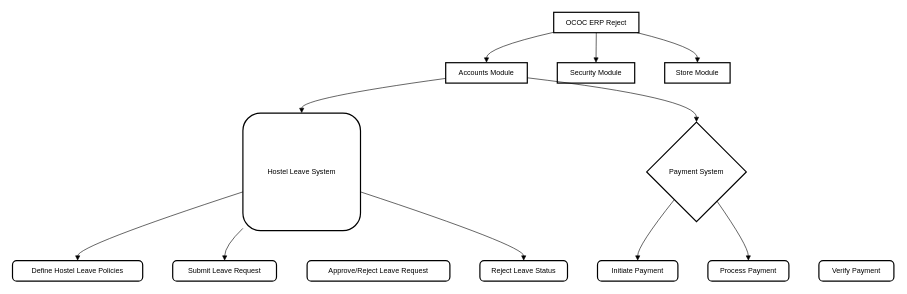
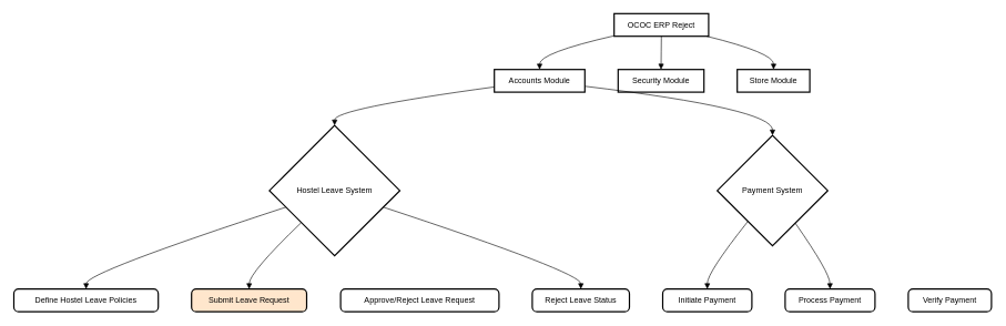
  <mxCell id="0" />
  <mxCell id="1" parent="0" />
  <mxCell id="2" value="OCOC ERP Reject" style="whiteSpace=wrap;strokeWidth=2;" vertex="1" parent="1"><mxGeometry x="922" width="142" height="34" as="geometry" y="20" /></mxCell>
  <mxCell id="3" value="Accounts Module" style="whiteSpace=wrap;strokeWidth=2;" vertex="1" parent="1"><mxGeometry x="742" y="104" width="136" height="34" as="geometry" /></mxCell>
  <mxCell id="4" value="Security Module" style="whiteSpace=wrap;strokeWidth=2;" vertex="1" parent="1"><mxGeometry x="928" y="104" width="129" height="34" as="geometry" /></mxCell>
  <mxCell id="5" value="Store Module" style="whiteSpace=wrap;strokeWidth=2;" vertex="1" parent="1"><mxGeometry x="1107" y="104" width="109" height="34" as="geometry" /></mxCell>
- <mxCell id="6" value="Hostel Leave System" style="strokeWidth=2;whiteSpace=wrap;rounded=1;" vertex="1" parent="1"><mxGeometry x="404" y="188" width="196" height="196" as="geometry" /></mxCell>
+ <mxCell id="6" value="Hostel Leave System" style="rhombus;strokeWidth=2;whiteSpace=wrap;" vertex="1" parent="1"><mxGeometry x="404" y="188" width="196" height="196" as="geometry" /></mxCell>
  <mxCell id="7" value="Payment System" style="rhombus;strokeWidth=2;whiteSpace=wrap;" vertex="1" parent="1"><mxGeometry x="1077" y="203" width="166" height="166" as="geometry" /></mxCell>
  <mxCell id="8" value="Define Hostel Leave Policies" style="rounded=1;absoluteArcSize=1;arcSize=14;whiteSpace=wrap;strokeWidth=2;" vertex="1" parent="1"><mxGeometry y="434" width="217" height="34" as="geometry" x="20" /></mxCell>
- <mxCell id="9" value="Submit Leave Request" style="rounded=1;absoluteArcSize=1;arcSize=14;whiteSpace=wrap;strokeWidth=2;" vertex="1" parent="1"><mxGeometry x="287" y="434" width="173" height="34" as="geometry" /></mxCell>
+ <mxCell id="9" value="Submit Leave Request" style="rounded=1;absoluteArcSize=1;arcSize=14;whiteSpace=wrap;strokeWidth=2;fillColor=#ffe6cc;" vertex="1" parent="1"><mxGeometry x="287" y="434" width="173" height="34" as="geometry" /></mxCell>
  <mxCell id="10" value="Approve/Reject Leave Request" style="rounded=1;absoluteArcSize=1;arcSize=14;whiteSpace=wrap;strokeWidth=2;" vertex="1" parent="1"><mxGeometry x="511" y="434" width="238" height="34" as="geometry" /></mxCell>
  <mxCell id="11" value="Reject Leave Status" style="rounded=1;absoluteArcSize=1;arcSize=14;whiteSpace=wrap;strokeWidth=2;" vertex="1" parent="1"><mxGeometry x="799" y="434" width="146" height="34" as="geometry" /></mxCell>
  <mxCell id="12" value="Initiate Payment" style="rounded=1;absoluteArcSize=1;arcSize=14;whiteSpace=wrap;strokeWidth=2;" vertex="1" parent="1"><mxGeometry x="995" y="434" width="134" height="34" as="geometry" /></mxCell>
  <mxCell id="13" value="Process Payment" style="rounded=1;absoluteArcSize=1;arcSize=14;whiteSpace=wrap;strokeWidth=2;" vertex="1" parent="1"><mxGeometry x="1179" y="434" width="135" height="34" as="geometry" /></mxCell>
  <mxCell id="14" value="Verify Payment" style="rounded=1;absoluteArcSize=1;arcSize=14;whiteSpace=wrap;strokeWidth=2;" vertex="1" parent="1"><mxGeometry x="1364" y="434" width="125" height="34" as="geometry" /></mxCell>
  <mxCell id="15" value="" style="curved=1;startArrow=none;endArrow=block;exitX=0;exitY=0.98;entryX=0.5;entryY=0;" edge="1" parent="1" source="2" target="3"><mxGeometry relative="1" as="geometry"><Array as="points"><mxPoint x="810" y="79" /></Array></mxGeometry></mxCell>
  <mxCell id="16" value="" style="curved=1;startArrow=none;endArrow=block;exitX=0.5;exitY=1;entryX=0.5;entryY=0;" edge="1" parent="1" source="2" target="4"><mxGeometry relative="1" as="geometry"><Array as="points" /></mxGeometry></mxCell>
  <mxCell id="17" value="" style="curved=1;startArrow=none;endArrow=block;exitX=0.98;exitY=1;entryX=0.5;entryY=0;" edge="1" parent="1" source="2" target="5"><mxGeometry relative="1" as="geometry"><Array as="points"><mxPoint x="1162" y="79" /></Array></mxGeometry></mxCell>
  <mxCell id="18" value="" style="curved=1;startArrow=none;endArrow=block;exitX=0;exitY=0.77;entryX=0.5;entryY=0;" edge="1" parent="1" source="3" target="6"><mxGeometry relative="1" as="geometry"><Array as="points"><mxPoint x="502" y="163" /></Array></mxGeometry></mxCell>
  <mxCell id="19" value="" style="curved=1;startArrow=none;endArrow=block;exitX=1;exitY=0.74;entryX=0.5;entryY=0;" edge="1" parent="1" source="3" target="7"><mxGeometry relative="1" as="geometry"><Array as="points"><mxPoint x="1160" y="163" /></Array></mxGeometry></mxCell>
  <mxCell id="20" value="" style="curved=1;startArrow=none;endArrow=block;exitX=0;exitY=0.67;entryX=0.5;entryY=0.01;" edge="1" parent="1" source="6" target="8"><mxGeometry relative="1" as="geometry"><Array as="points"><mxPoint x="129" y="409" /></Array></mxGeometry></mxCell>
  <mxCell id="21" value="" style="curved=1;startArrow=none;endArrow=block;exitX=0;exitY=0.98;entryX=0.5;entryY=0.01;" edge="1" parent="1" source="6" target="9"><mxGeometry relative="1" as="geometry"><Array as="points"><mxPoint x="374" y="409" /></Array></mxGeometry></mxCell>
  <mxCell id="22" value="" style="curved=1;startArrow=none;endArrow=block;exitX=1;exitY=0.67;entryX=0.5;entryY=0.01;" edge="1" parent="1" source="6" target="11"><mxGeometry relative="1" as="geometry"><Array as="points"><mxPoint x="872" y="409" /></Array></mxGeometry></mxCell>
  <mxCell id="23" value="" style="curved=1;startArrow=none;endArrow=block;exitX=0.1;exitY=1;entryX=0.5;entryY=0.01;" edge="1" parent="1" source="7" target="12"><mxGeometry relative="1" as="geometry"><Array as="points"><mxPoint x="1062" y="409" /></Array></mxGeometry></mxCell>
  <mxCell id="24" value="" style="curved=1;startArrow=none;endArrow=block;exitX=0.85;exitY=1;entryX=0.5;entryY=0.01;" edge="1" parent="1" source="7" target="13"><mxGeometry relative="1" as="geometry"><Array as="points"><mxPoint x="1246" y="409" /></Array></mxGeometry></mxCell>
